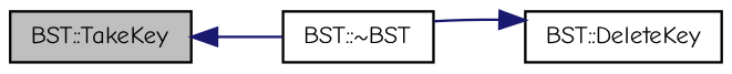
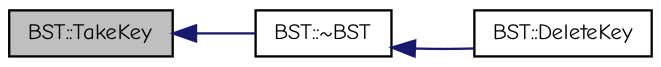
  digraph {
    fontname="Comic Neue"
    rankdir=LR
    node [color=black fillcolor=white fontname="Comic Neue" fontsize=10 shape=record style=filled]
    edge [color=midnightblue dir=back fontname="Comic Neue" fontsize=10 labelfontname=Helvetica labelfontsize=10 style=solid]
    n1 [fillcolor=grey75 fontcolor=black height=0.2 label="BST::TakeKey" width=0.4]
    n2 [height=0.2 label="BST::~BST" width=0.4]
    n3 [height=0.2 label="BST::DeleteKey" width=0.4]
    n1 -> n2
-   n3 -> n2
+   n2 -> n3
  }
